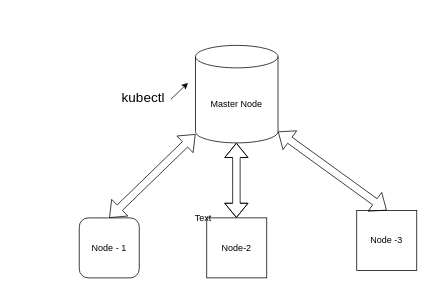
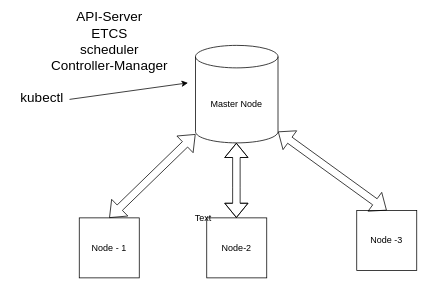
  <mxCell id="0" />
  <mxCell id="1" parent="0" />
  <mxCell id="2" value="Master Node" style="shape=cylinder3;whiteSpace=wrap;html=1;boundedLbl=1;backgroundOutline=1;size=15;" vertex="1" parent="1"><mxGeometry x="260" y="60" width="110" height="130" as="geometry" /></mxCell>
- <mxCell id="4" value="Node - 1" style="whiteSpace=wrap;html=1;aspect=fixed;rounded=1;" vertex="1" parent="1"><mxGeometry x="105" y="290" width="80" height="80" as="geometry" /></mxCell>
+ <mxCell id="3" value="&lt;font style=&quot;font-size: 18px&quot;&gt;API-Server&lt;br&gt;ETCS&lt;br&gt;scheduler&lt;br&gt;Controller-Manager&lt;br&gt;&lt;/font&gt;" style="text;html=1;resizable=0;autosize=1;align=center;verticalAlign=middle;points=[];fillColor=none;strokeColor=none;rounded=0;" vertex="1" parent="1"><mxGeometry x="60" y="20" width="170" height="70" as="geometry" /></mxCell>
+ <mxCell id="4" value="Node - 1" style="whiteSpace=wrap;html=1;aspect=fixed;" vertex="1" parent="1"><mxGeometry x="105" y="290" width="80" height="80" as="geometry" /></mxCell>
  <mxCell id="5" value="Node-2" style="whiteSpace=wrap;html=1;aspect=fixed;" vertex="1" parent="1"><mxGeometry x="275" y="290" width="80" height="80" as="geometry" /></mxCell>
  <mxCell id="6" value="Node -3" style="whiteSpace=wrap;html=1;aspect=fixed;" vertex="1" parent="1"><mxGeometry x="475" y="280" width="80" height="80" as="geometry" /></mxCell>
  <mxCell id="7" value="Text" style="text;html=1;resizable=0;autosize=1;align=center;verticalAlign=middle;points=[];fillColor=none;strokeColor=none;rounded=0;" vertex="1" parent="1"><mxGeometry x="250" y="280" width="40" height="20" as="geometry" /></mxCell>
- <mxCell id="8" value="&lt;font style=&quot;font-size: 18px&quot;&gt;kubectl&lt;/font&gt;" style="text;html=1;align=center;verticalAlign=middle;resizable=0;points=[];autosize=1;" vertex="1" parent="1"><mxGeometry x="155" y="120" width="70" height="20" as="geometry" /></mxCell>
+ <mxCell id="8" value="&lt;font style=&quot;font-size: 18px&quot;&gt;kubectl&lt;/font&gt;" style="text;html=1;align=center;verticalAlign=middle;resizable=0;points=[];autosize=1;" vertex="1" parent="1"><mxGeometry x="20" y="120" width="70" height="20" as="geometry" /></mxCell>
  <mxCell id="9" value="" style="endArrow=classic;html=1;exitX=1.029;exitY=0.6;exitDx=0;exitDy=0;exitPerimeter=0;" edge="1" parent="1" source="8"><mxGeometry width="50" height="50" relative="1" as="geometry"><mxPoint x="80" y="160" as="sourcePoint" /><mxPoint x="250" y="110" as="targetPoint" /></mxGeometry></mxCell>
  <mxCell id="10" value="" style="shape=flexArrow;endArrow=classic;startArrow=classic;html=1;exitX=0.5;exitY=0;exitDx=0;exitDy=0;" edge="1" parent="1" source="4" target="2"><mxGeometry width="50" height="50" relative="1" as="geometry"><mxPoint x="160" y="270" as="sourcePoint" /><mxPoint x="250" y="200" as="targetPoint" /></mxGeometry></mxCell>
  <mxCell id="11" value="" style="shape=flexArrow;endArrow=classic;startArrow=classic;html=1;exitX=0.5;exitY=0;exitDx=0;exitDy=0;entryX=0.5;entryY=1;entryDx=0;entryDy=0;entryPerimeter=0;" edge="1" parent="1"><mxGeometry width="50" height="50" relative="1" as="geometry"><mxPoint x="314.5" y="290" as="sourcePoint" /><mxPoint x="314.5" y="190" as="targetPoint" /><Array as="points"><mxPoint x="314.5" y="250" /></Array></mxGeometry></mxCell>
  <mxCell id="12" value="" style="shape=flexArrow;endArrow=classic;startArrow=classic;html=1;entryX=0.5;entryY=0;entryDx=0;entryDy=0;exitX=1;exitY=1;exitDx=0;exitDy=-15;exitPerimeter=0;" edge="1" parent="1" source="2" target="6"><mxGeometry width="50" height="50" relative="1" as="geometry"><mxPoint x="390" y="190" as="sourcePoint" /><mxPoint x="530" y="180" as="targetPoint" /></mxGeometry></mxCell>
